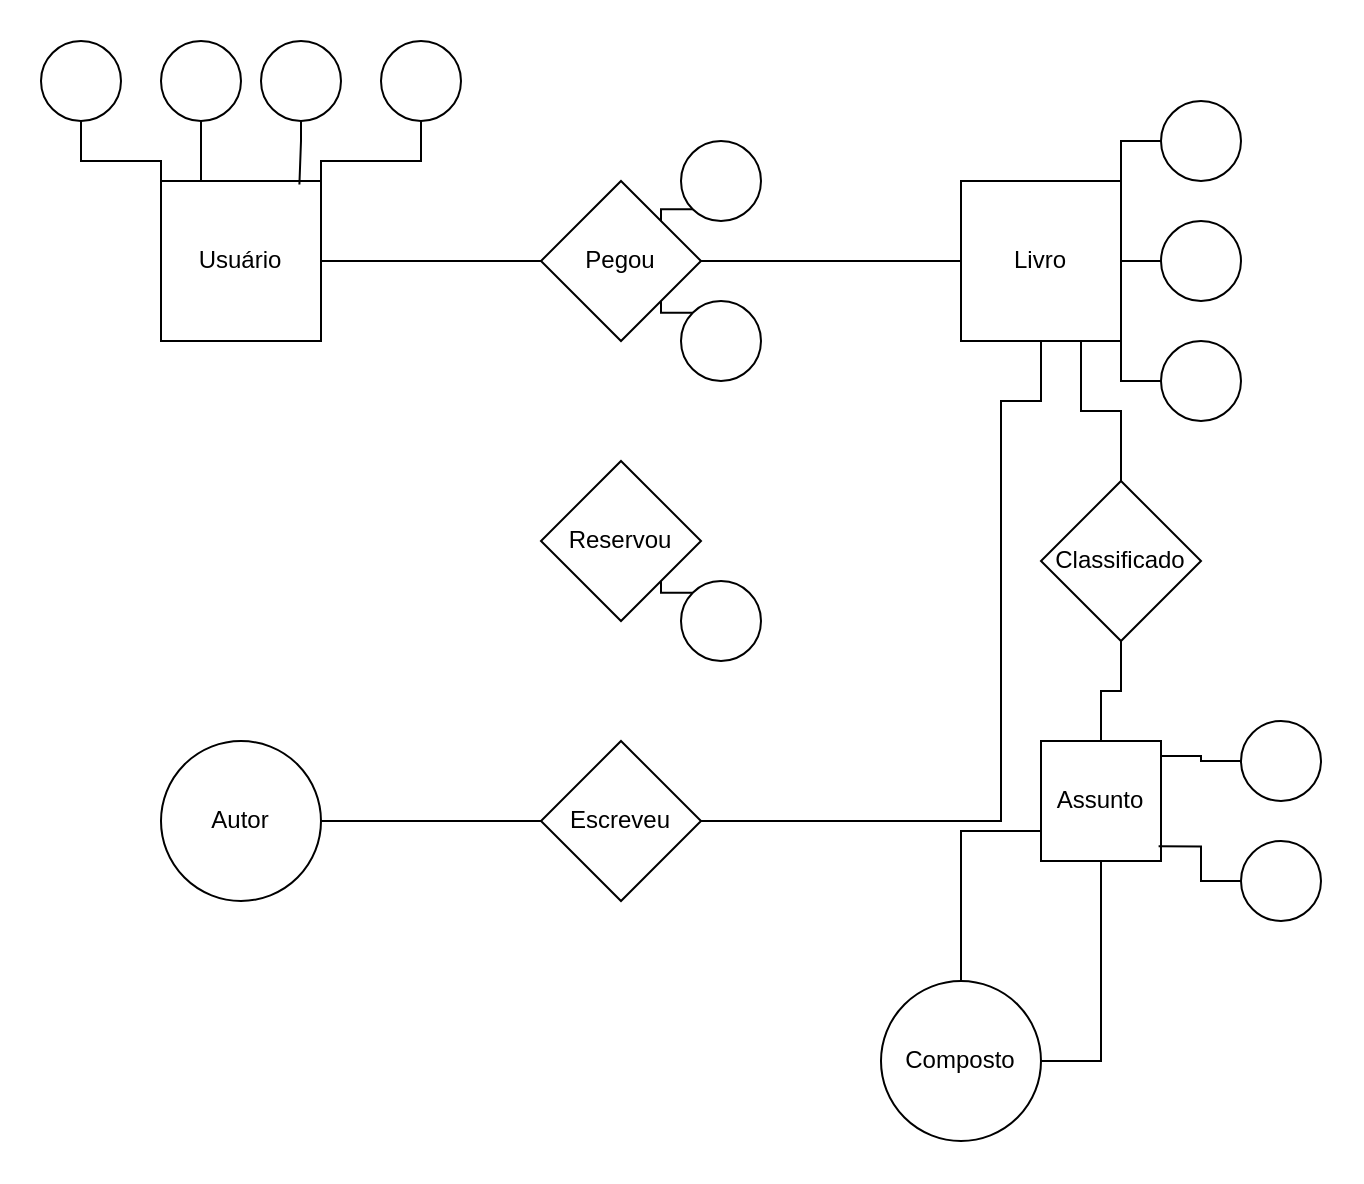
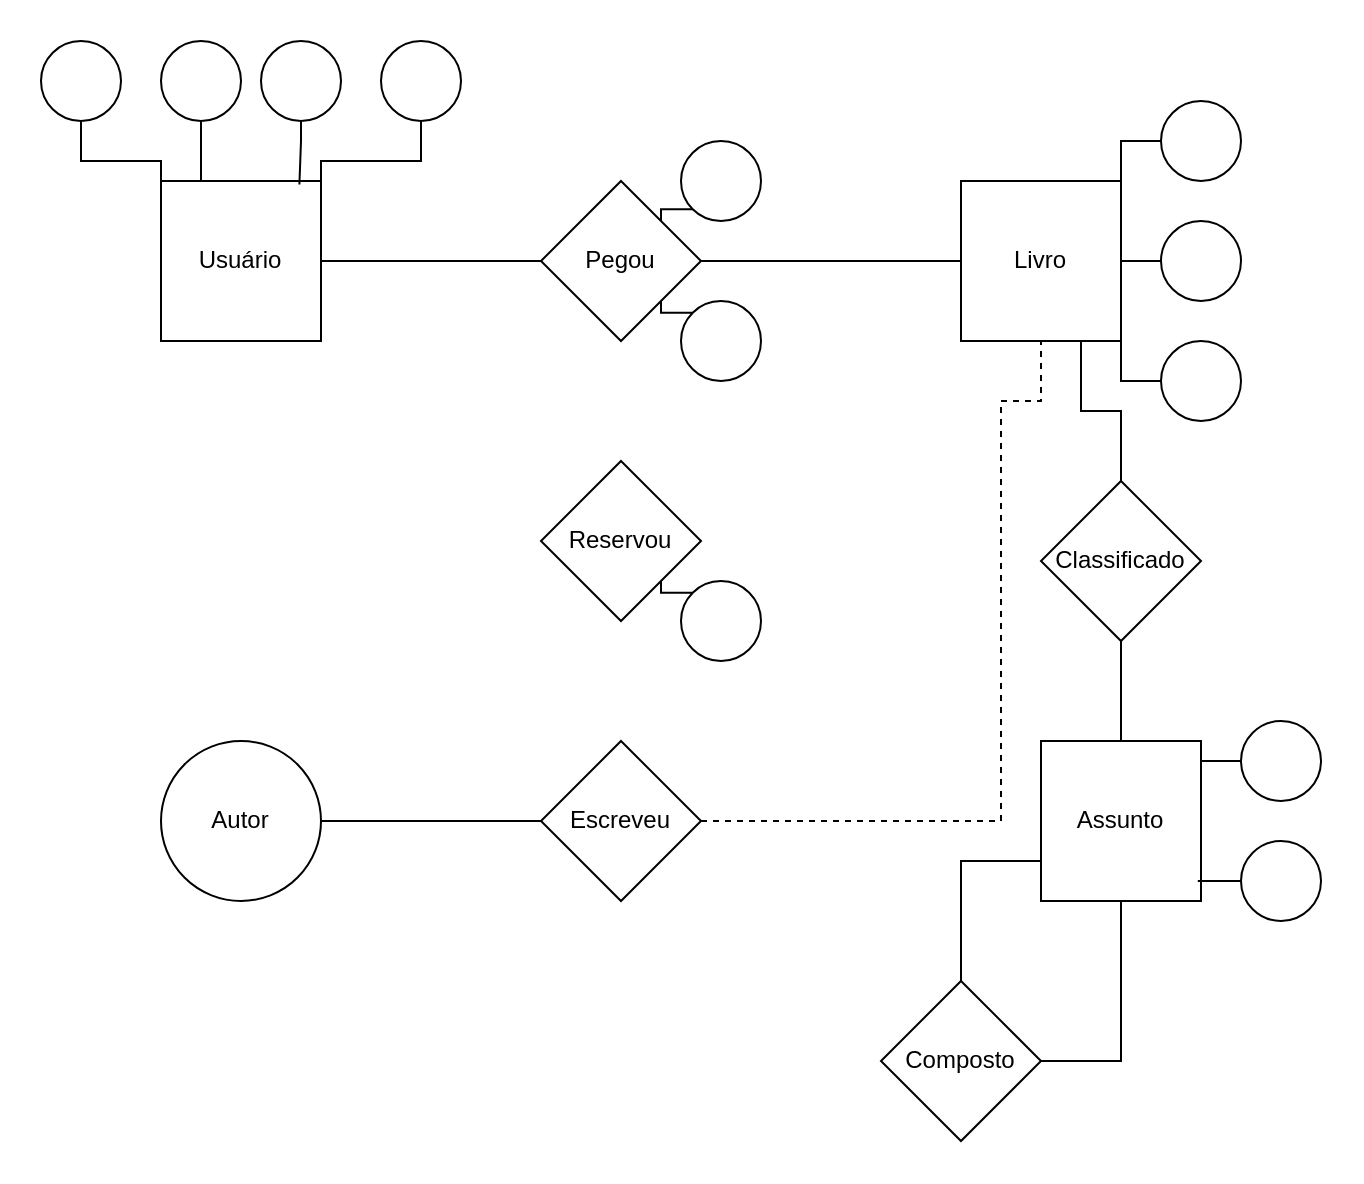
  <mxCell id="0" />
  <mxCell id="1" parent="0" />
  <mxCell id="2" style="edgeStyle=orthogonalEdgeStyle;rounded=0;orthogonalLoop=1;jettySize=auto;html=1;exitX=1;exitY=0.5;exitDx=0;exitDy=0;entryX=0;entryY=0.5;entryDx=0;entryDy=0;endArrow=none;endFill=0;" edge="1" parent="1" source="3" target="26"><mxGeometry relative="1" as="geometry" /></mxCell>
  <mxCell id="3" value="Usuário" style="whiteSpace=wrap;html=1;aspect=fixed;" vertex="1" parent="1"><mxGeometry x="80" y="90" width="80" height="80" as="geometry" /></mxCell>
  <mxCell id="4" style="edgeStyle=orthogonalEdgeStyle;rounded=0;orthogonalLoop=1;jettySize=auto;html=1;exitX=0.5;exitY=1;exitDx=0;exitDy=0;entryX=0;entryY=0;entryDx=0;entryDy=0;endArrow=none;endFill=0;" edge="1" parent="1" source="5" target="3"><mxGeometry relative="1" as="geometry" /></mxCell>
  <mxCell id="5" value="" style="ellipse;whiteSpace=wrap;html=1;aspect=fixed;fillColor=#FFFFFF;" vertex="1" parent="1"><mxGeometry x="20" y="20" width="40" height="40" as="geometry" /></mxCell>
  <mxCell id="6" style="edgeStyle=orthogonalEdgeStyle;rounded=0;orthogonalLoop=1;jettySize=auto;html=1;exitX=0.5;exitY=1;exitDx=0;exitDy=0;entryX=0.25;entryY=0;entryDx=0;entryDy=0;endArrow=none;endFill=0;" edge="1" parent="1" source="7" target="3"><mxGeometry relative="1" as="geometry" /></mxCell>
  <mxCell id="7" value="" style="ellipse;whiteSpace=wrap;html=1;aspect=fixed;" vertex="1" parent="1"><mxGeometry x="80" y="20" width="40" height="40" as="geometry" /></mxCell>
  <mxCell id="8" value="" style="ellipse;whiteSpace=wrap;html=1;aspect=fixed;" vertex="1" parent="1"><mxGeometry x="130" y="20" width="40" height="40" as="geometry" /></mxCell>
  <mxCell id="9" style="edgeStyle=orthogonalEdgeStyle;rounded=0;orthogonalLoop=1;jettySize=auto;html=1;exitX=0.5;exitY=1;exitDx=0;exitDy=0;entryX=1;entryY=0;entryDx=0;entryDy=0;endArrow=none;endFill=0;" edge="1" parent="1" source="10" target="3"><mxGeometry relative="1" as="geometry"><Array as="points"><mxPoint x="210" y="80" /><mxPoint x="160" y="80" /></Array></mxGeometry></mxCell>
  <mxCell id="10" value="" style="ellipse;whiteSpace=wrap;html=1;aspect=fixed;" vertex="1" parent="1"><mxGeometry x="190" y="20" width="40" height="40" as="geometry" /></mxCell>
  <mxCell id="11" style="edgeStyle=orthogonalEdgeStyle;rounded=0;orthogonalLoop=1;jettySize=auto;html=1;exitX=1;exitY=0.5;exitDx=0;exitDy=0;entryX=0;entryY=0.5;entryDx=0;entryDy=0;endArrow=none;endFill=0;" edge="1" parent="1" source="12" target="29"><mxGeometry relative="1" as="geometry" /></mxCell>
  <mxCell id="12" value="Autor" style="ellipse;whiteSpace=wrap;html=1;aspect=fixed;" vertex="1" parent="1"><mxGeometry x="80" y="370" width="80" height="80" as="geometry" /></mxCell>
  <mxCell id="13" style="edgeStyle=orthogonalEdgeStyle;rounded=0;orthogonalLoop=1;jettySize=auto;html=1;exitX=0.75;exitY=1;exitDx=0;exitDy=0;entryX=0.5;entryY=0;entryDx=0;entryDy=0;endArrow=none;endFill=0;" edge="1" parent="1" source="14" target="30"><mxGeometry relative="1" as="geometry"><Array as="points"><mxPoint x="540" y="205" /><mxPoint x="560" y="205" /></Array></mxGeometry></mxCell>
  <mxCell id="14" value="Livro" style="whiteSpace=wrap;html=1;aspect=fixed;" vertex="1" parent="1"><mxGeometry x="480" y="90" width="80" height="80" as="geometry" /></mxCell>
  <mxCell id="15" style="edgeStyle=orthogonalEdgeStyle;rounded=0;orthogonalLoop=1;jettySize=auto;html=1;exitX=0.5;exitY=0;exitDx=0;exitDy=0;entryX=0.5;entryY=1;entryDx=0;entryDy=0;endArrow=none;endFill=0;" edge="1" parent="1" source="16" target="30"><mxGeometry relative="1" as="geometry" /></mxCell>
- <mxCell id="16" value="Assunto" style="whiteSpace=wrap;html=1;aspect=fixed;" vertex="1" parent="1"><mxGeometry x="520" y="370" width="60" height="60" as="geometry" /></mxCell>
+ <mxCell id="16" value="Assunto" style="whiteSpace=wrap;html=1;aspect=fixed;" vertex="1" parent="1"><mxGeometry x="520" y="370" width="80" height="80" as="geometry" /></mxCell>
  <mxCell id="17" style="edgeStyle=orthogonalEdgeStyle;rounded=0;orthogonalLoop=1;jettySize=auto;html=1;exitX=0;exitY=0.5;exitDx=0;exitDy=0;entryX=1;entryY=0;entryDx=0;entryDy=0;endArrow=none;endFill=0;" edge="1" parent="1" source="18" target="14"><mxGeometry relative="1" as="geometry" /></mxCell>
  <mxCell id="18" value="" style="ellipse;whiteSpace=wrap;html=1;aspect=fixed;fillColor=#FFFFFF;" vertex="1" parent="1"><mxGeometry x="580" y="50" width="40" height="40" as="geometry" /></mxCell>
  <mxCell id="19" style="edgeStyle=orthogonalEdgeStyle;rounded=0;orthogonalLoop=1;jettySize=auto;html=1;exitX=0;exitY=0.5;exitDx=0;exitDy=0;entryX=1;entryY=0.5;entryDx=0;entryDy=0;endArrow=none;endFill=0;" edge="1" parent="1" source="20" target="14"><mxGeometry relative="1" as="geometry" /></mxCell>
  <mxCell id="20" value="" style="ellipse;whiteSpace=wrap;html=1;aspect=fixed;" vertex="1" parent="1"><mxGeometry x="580" y="110" width="40" height="40" as="geometry" /></mxCell>
  <mxCell id="21" style="edgeStyle=orthogonalEdgeStyle;rounded=0;orthogonalLoop=1;jettySize=auto;html=1;exitX=0;exitY=0.5;exitDx=0;exitDy=0;entryX=1;entryY=1;entryDx=0;entryDy=0;endArrow=none;endFill=0;" edge="1" parent="1" source="22" target="14"><mxGeometry relative="1" as="geometry" /></mxCell>
  <mxCell id="22" value="" style="ellipse;whiteSpace=wrap;html=1;aspect=fixed;" vertex="1" parent="1"><mxGeometry x="580" y="170" width="40" height="40" as="geometry" /></mxCell>
  <mxCell id="23" value="" style="ellipse;whiteSpace=wrap;html=1;aspect=fixed;" vertex="1" parent="1"><mxGeometry x="620" y="420" width="40" height="40" as="geometry" /></mxCell>
  <mxCell id="24" value="" style="ellipse;whiteSpace=wrap;html=1;aspect=fixed;" vertex="1" parent="1"><mxGeometry x="620" y="360" width="40" height="40" as="geometry" /></mxCell>
  <mxCell id="25" style="edgeStyle=orthogonalEdgeStyle;rounded=0;orthogonalLoop=1;jettySize=auto;html=1;exitX=1;exitY=0.5;exitDx=0;exitDy=0;endArrow=none;endFill=0;" edge="1" parent="1" source="26" target="14"><mxGeometry relative="1" as="geometry" /></mxCell>
  <mxCell id="26" value="Pegou" style="rhombus;whiteSpace=wrap;html=1;" vertex="1" parent="1"><mxGeometry x="270" y="90" width="80" height="80" as="geometry" /></mxCell>
  <mxCell id="27" value="Reservou" style="rhombus;whiteSpace=wrap;html=1;" vertex="1" parent="1"><mxGeometry x="270" y="230" width="80" height="80" as="geometry" /></mxCell>
- <mxCell id="28" style="edgeStyle=orthogonalEdgeStyle;rounded=0;orthogonalLoop=1;jettySize=auto;html=1;exitX=1;exitY=0.5;exitDx=0;exitDy=0;entryX=0.5;entryY=1;entryDx=0;entryDy=0;endArrow=none;endFill=0;" edge="1" parent="1" source="29" target="14"><mxGeometry relative="1" as="geometry"><mxPoint x="500" y="190" as="targetPoint" /><Array as="points"><mxPoint x="500" y="410" /><mxPoint x="500" y="200" /><mxPoint x="520" y="200" /></Array></mxGeometry></mxCell>
+ <mxCell id="28" style="edgeStyle=orthogonalEdgeStyle;rounded=0;orthogonalLoop=1;jettySize=auto;html=1;exitX=1;exitY=0.5;exitDx=0;exitDy=0;entryX=0.5;entryY=1;entryDx=0;entryDy=0;endArrow=none;endFill=0;dashed=1;" edge="1" parent="1" source="29" target="14"><mxGeometry relative="1" as="geometry"><mxPoint x="500" y="190" as="targetPoint" /><Array as="points"><mxPoint x="500" y="410" /><mxPoint x="500" y="200" /><mxPoint x="520" y="200" /></Array></mxGeometry></mxCell>
  <mxCell id="29" value="Escreveu" style="rhombus;whiteSpace=wrap;html=1;" vertex="1" parent="1"><mxGeometry x="270" y="370" width="80" height="80" as="geometry" /></mxCell>
  <mxCell id="30" value="Classificado" style="rhombus;whiteSpace=wrap;html=1;" vertex="1" parent="1"><mxGeometry x="520" y="240" width="80" height="80" as="geometry" /></mxCell>
  <mxCell id="31" style="edgeStyle=orthogonalEdgeStyle;rounded=0;orthogonalLoop=1;jettySize=auto;html=1;exitX=1;exitY=0.5;exitDx=0;exitDy=0;entryX=0.5;entryY=1;entryDx=0;entryDy=0;endArrow=none;endFill=0;" edge="1" parent="1" source="33" target="16"><mxGeometry relative="1" as="geometry" /></mxCell>
  <mxCell id="32" style="edgeStyle=orthogonalEdgeStyle;rounded=0;orthogonalLoop=1;jettySize=auto;html=1;exitX=0.5;exitY=0;exitDx=0;exitDy=0;entryX=0;entryY=0.75;entryDx=0;entryDy=0;endArrow=none;endFill=0;" edge="1" parent="1" source="33" target="16"><mxGeometry relative="1" as="geometry" /></mxCell>
- <mxCell id="33" value="Composto" style="ellipse;whiteSpace=wrap;html=1;" vertex="1" parent="1"><mxGeometry x="440" y="490" width="80" height="80" as="geometry" /></mxCell>
+ <mxCell id="33" value="Composto" style="rhombus;whiteSpace=wrap;html=1;" vertex="1" parent="1"><mxGeometry x="440" y="490" width="80" height="80" as="geometry" /></mxCell>
  <mxCell id="34" style="edgeStyle=orthogonalEdgeStyle;rounded=0;orthogonalLoop=1;jettySize=auto;html=1;exitX=0;exitY=1;exitDx=0;exitDy=0;entryX=1;entryY=0;entryDx=0;entryDy=0;endArrow=none;endFill=0;" edge="1" parent="1" source="35" target="26"><mxGeometry relative="1" as="geometry" /></mxCell>
  <mxCell id="35" value="" style="ellipse;whiteSpace=wrap;html=1;aspect=fixed;" vertex="1" parent="1"><mxGeometry x="340" y="70" width="40" height="40" as="geometry" /></mxCell>
  <mxCell id="36" style="edgeStyle=orthogonalEdgeStyle;rounded=0;orthogonalLoop=1;jettySize=auto;html=1;exitX=0;exitY=0;exitDx=0;exitDy=0;entryX=1;entryY=1;entryDx=0;entryDy=0;endArrow=none;endFill=0;" edge="1" parent="1" source="37" target="26"><mxGeometry relative="1" as="geometry" /></mxCell>
  <mxCell id="37" value="" style="ellipse;whiteSpace=wrap;html=1;aspect=fixed;" vertex="1" parent="1"><mxGeometry x="340" y="150" width="40" height="40" as="geometry" /></mxCell>
  <mxCell id="38" style="edgeStyle=orthogonalEdgeStyle;rounded=0;orthogonalLoop=1;jettySize=auto;html=1;exitX=0;exitY=0;exitDx=0;exitDy=0;entryX=1;entryY=1;entryDx=0;entryDy=0;endArrow=none;endFill=0;" edge="1" parent="1" source="39" target="27"><mxGeometry relative="1" as="geometry" /></mxCell>
  <mxCell id="39" value="" style="ellipse;whiteSpace=wrap;html=1;aspect=fixed;" vertex="1" parent="1"><mxGeometry x="340" y="290" width="40" height="40" as="geometry" /></mxCell>
  <mxCell id="40" style="edgeStyle=orthogonalEdgeStyle;rounded=0;orthogonalLoop=1;jettySize=auto;html=1;exitX=0;exitY=0.5;exitDx=0;exitDy=0;entryX=0.98;entryY=0.878;entryDx=0;entryDy=0;entryPerimeter=0;endArrow=none;endFill=0;" edge="1" parent="1" source="23" target="16"><mxGeometry relative="1" as="geometry" /></mxCell>
  <mxCell id="41" style="edgeStyle=orthogonalEdgeStyle;rounded=0;orthogonalLoop=1;jettySize=auto;html=1;exitX=0;exitY=0.5;exitDx=0;exitDy=0;entryX=1;entryY=0.125;entryDx=0;entryDy=0;entryPerimeter=0;endArrow=none;endFill=0;" edge="1" parent="1" source="24" target="16"><mxGeometry relative="1" as="geometry" /></mxCell>
  <mxCell id="42" style="edgeStyle=orthogonalEdgeStyle;rounded=0;orthogonalLoop=1;jettySize=auto;html=1;exitX=0.5;exitY=1;exitDx=0;exitDy=0;entryX=0.865;entryY=0.022;entryDx=0;entryDy=0;entryPerimeter=0;endArrow=none;endFill=0;" edge="1" parent="1" source="8" target="3"><mxGeometry relative="1" as="geometry"><Array as="points"><mxPoint x="150" y="70" /><mxPoint x="149" y="70" /></Array></mxGeometry></mxCell>
